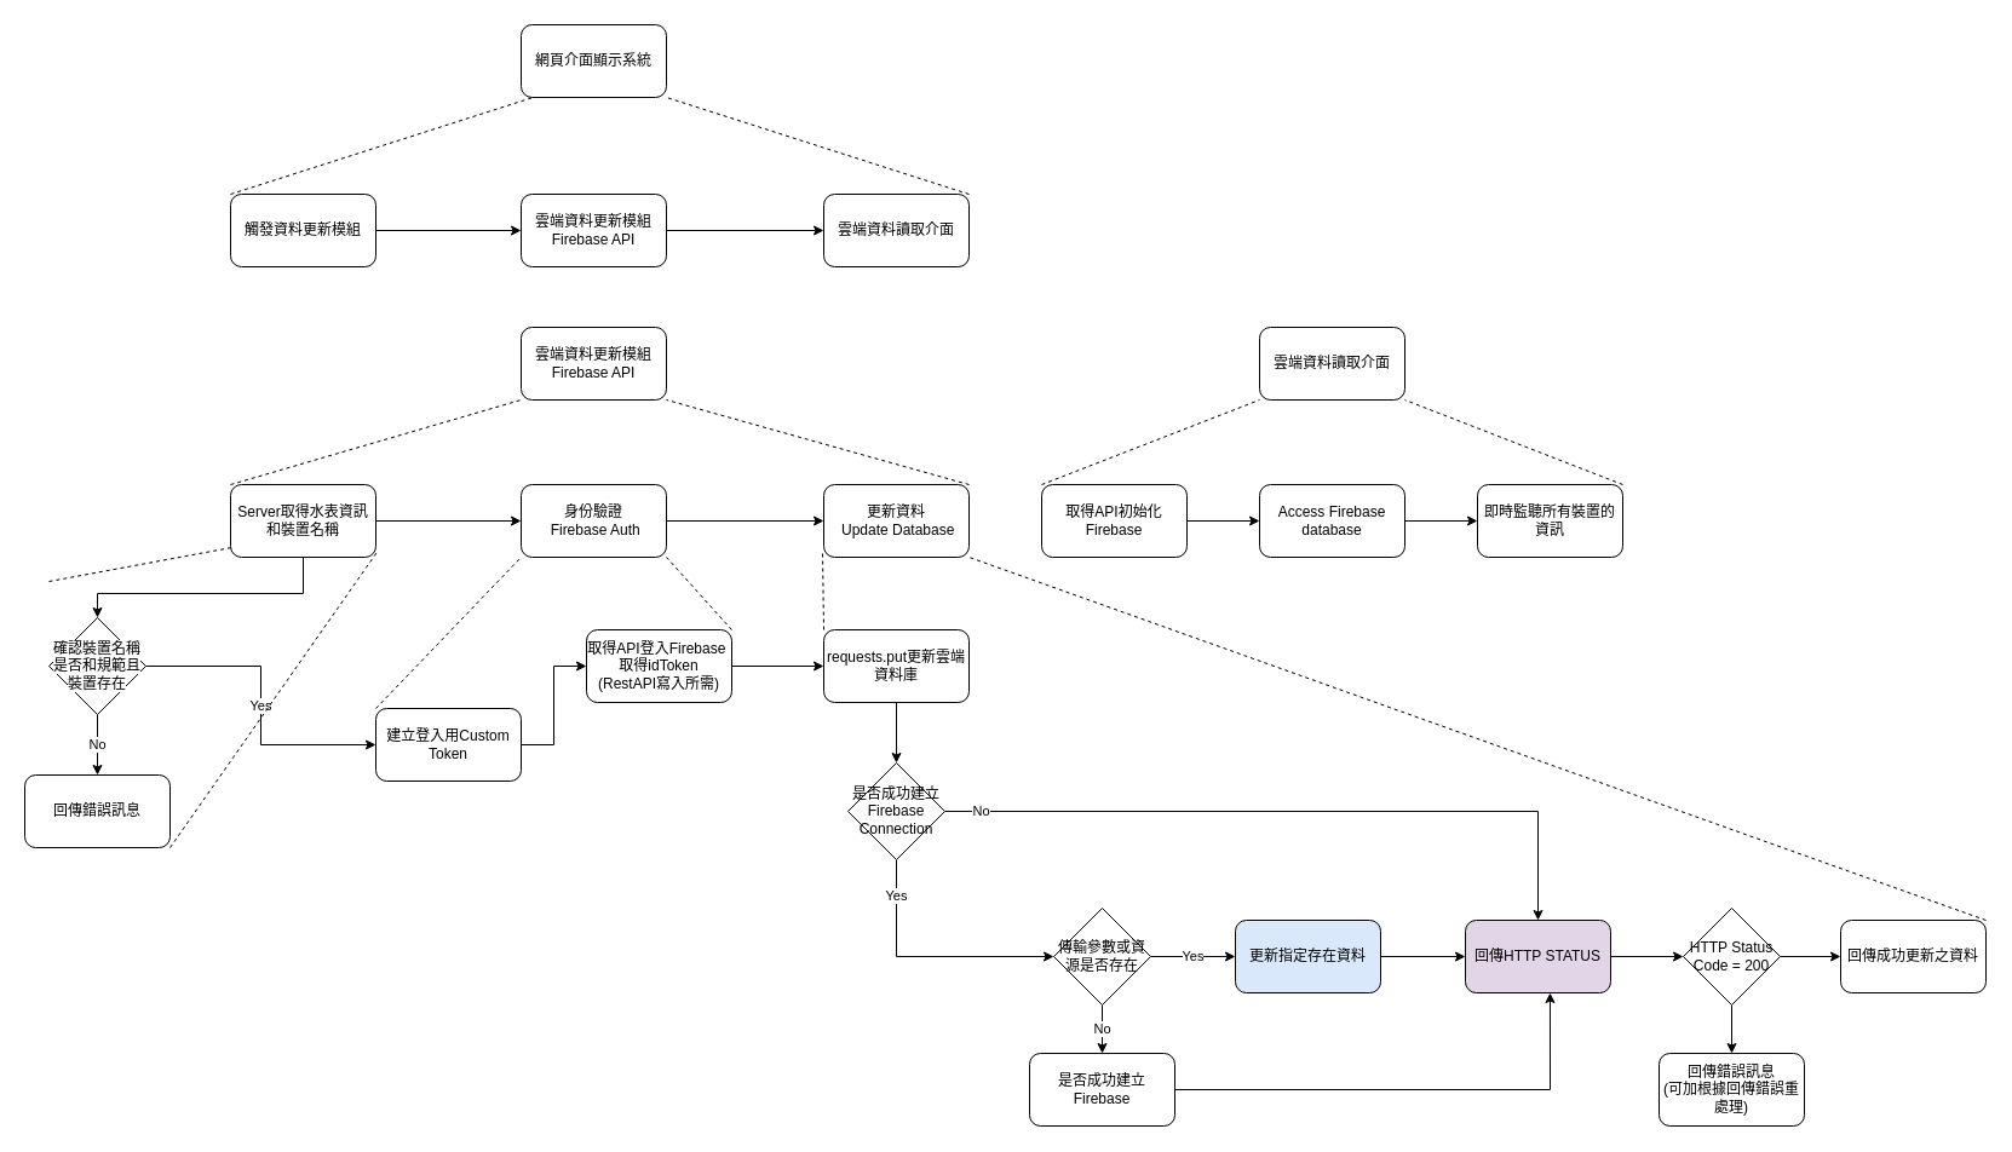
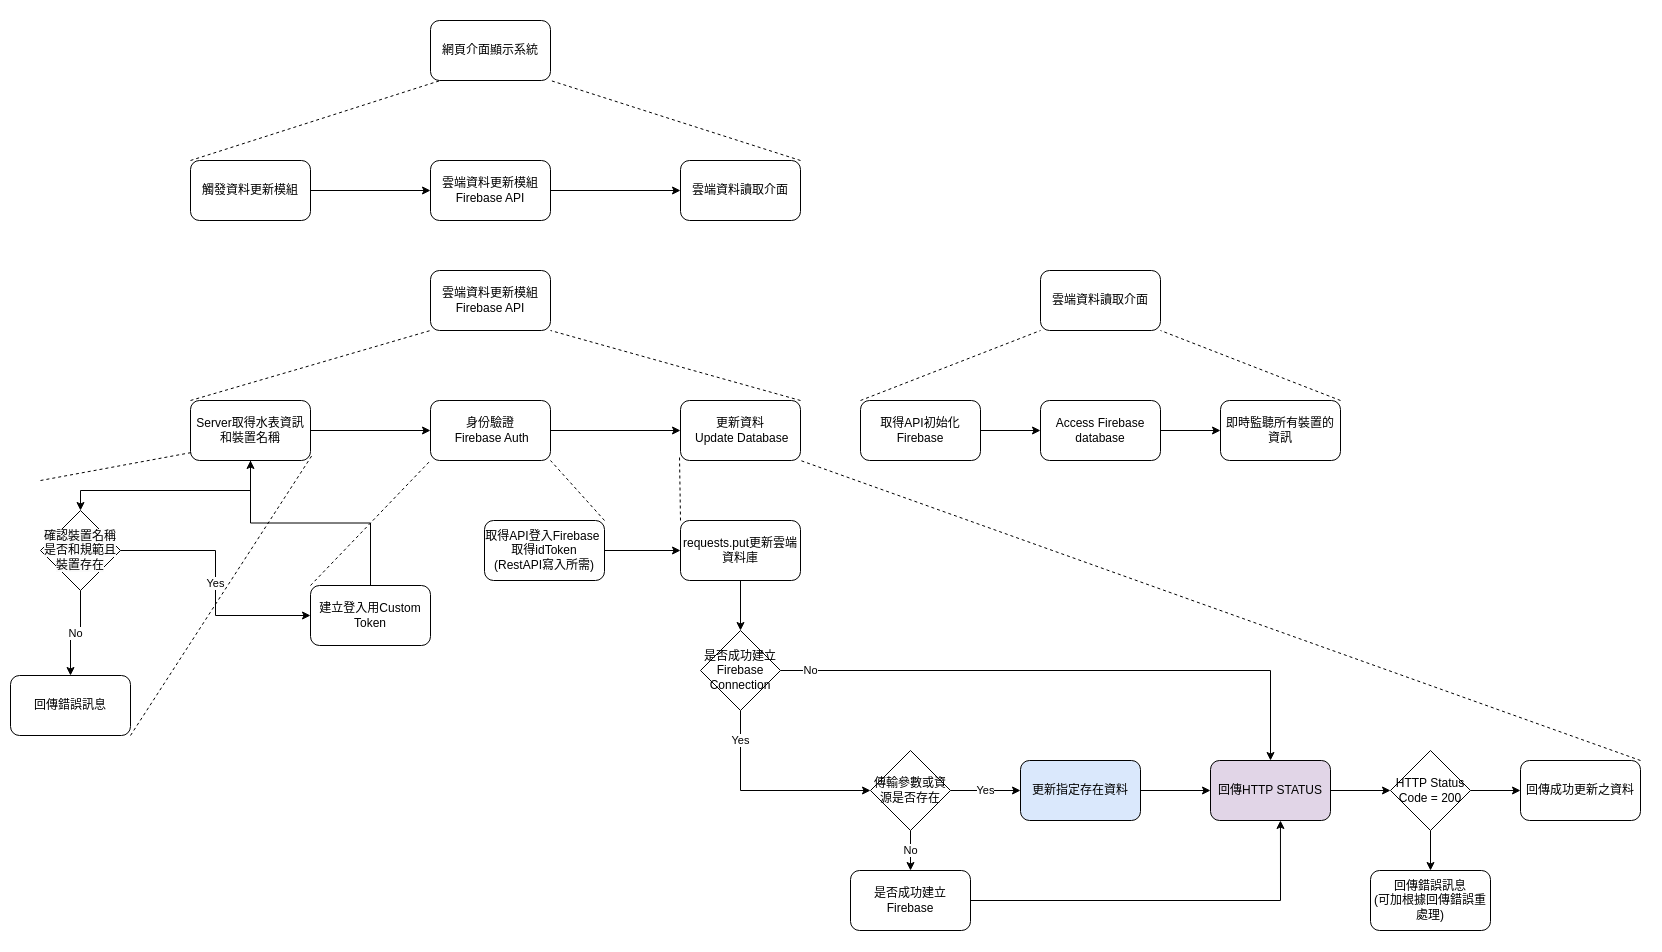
  <mxCell id="0" />
  <mxCell id="1" parent="0" />
  <mxCell id="2" value="網頁介面顯示系統" style="rounded=1;whiteSpace=wrap;html=1;" parent="1" vertex="1"><mxGeometry x="430" y="20" width="120" height="60" as="geometry" /></mxCell>
  <mxCell id="3" style="edgeStyle=orthogonalEdgeStyle;rounded=0;orthogonalLoop=1;jettySize=auto;html=1;" edge="1" parent="1" source="4" target="7"><mxGeometry relative="1" as="geometry" /></mxCell>
  <mxCell id="4" value="雲端資料更新模組&lt;div&gt;Firebase API&lt;br&gt;&lt;/div&gt;" style="rounded=1;whiteSpace=wrap;html=1;" parent="1" vertex="1"><mxGeometry x="430" y="160" width="120" height="60" as="geometry" /></mxCell>
  <mxCell id="5" style="edgeStyle=orthogonalEdgeStyle;rounded=0;orthogonalLoop=1;jettySize=auto;html=1;entryX=0;entryY=0.5;entryDx=0;entryDy=0;" parent="1" source="6" target="10" edge="1"><mxGeometry relative="1" as="geometry" /></mxCell>
  <mxCell id="6" value="取得API登入Firebase&amp;nbsp;&lt;div&gt;取得idToken&lt;/div&gt;&lt;div&gt;(RestAPI寫入所需)&lt;/div&gt;" style="rounded=1;whiteSpace=wrap;html=1;" parent="1" vertex="1"><mxGeometry x="484" y="520" width="120" height="60" as="geometry" /></mxCell>
  <mxCell id="7" value="雲端資料讀取介面" style="rounded=1;whiteSpace=wrap;html=1;" parent="1" vertex="1"><mxGeometry x="680" y="160" width="120" height="60" as="geometry" /></mxCell>
  <mxCell id="8" value="是否成功建立Firebase" style="rounded=1;whiteSpace=wrap;html=1;" parent="1" vertex="1"><mxGeometry x="850" y="870" width="120" height="60" as="geometry" /></mxCell>
  <mxCell id="9" style="edgeStyle=orthogonalEdgeStyle;rounded=0;orthogonalLoop=1;jettySize=auto;html=1;exitX=0.5;exitY=1;exitDx=0;exitDy=0;" parent="1" source="10" target="32" edge="1"><mxGeometry relative="1" as="geometry" /></mxCell>
  <mxCell id="10" value="requests.put更新雲端資料庫" style="rounded=1;whiteSpace=wrap;html=1;" parent="1" vertex="1"><mxGeometry x="680" y="520" width="120" height="60" as="geometry" /></mxCell>
  <mxCell id="11" style="edgeStyle=orthogonalEdgeStyle;rounded=0;orthogonalLoop=1;jettySize=auto;html=1;" edge="1" parent="1" source="12" target="4"><mxGeometry relative="1" as="geometry" /></mxCell>
  <mxCell id="12" value="觸發資料更新模組" style="rounded=1;whiteSpace=wrap;html=1;" parent="1" vertex="1"><mxGeometry y="160" width="120" height="60" as="geometry" x="190" /></mxCell>
  <mxCell id="13" style="edgeStyle=orthogonalEdgeStyle;rounded=0;orthogonalLoop=1;jettySize=auto;html=1;entryX=0.5;entryY=0;entryDx=0;entryDy=0;" edge="1" parent="1" source="15" target="20"><mxGeometry relative="1" as="geometry"><Array as="points"><mxPoint x="250" y="490" /><mxPoint x="80" y="490" /></Array></mxGeometry></mxCell>
  <mxCell id="14" style="edgeStyle=orthogonalEdgeStyle;rounded=0;orthogonalLoop=1;jettySize=auto;html=1;entryX=0;entryY=0.5;entryDx=0;entryDy=0;" edge="1" parent="1" source="15" target="26"><mxGeometry relative="1" as="geometry" /></mxCell>
  <mxCell id="15" value="Server取得水表資訊和裝置名稱" style="rounded=1;whiteSpace=wrap;html=1;" parent="1" vertex="1"><mxGeometry y="400" width="120" height="60" as="geometry" x="190" /></mxCell>
- <mxCell id="16" style="edgeStyle=orthogonalEdgeStyle;rounded=0;orthogonalLoop=1;jettySize=auto;html=1;entryX=0;entryY=0.5;entryDx=0;entryDy=0;" parent="1" source="17" target="6" edge="1"><mxGeometry relative="1" as="geometry" /></mxCell>
+ <mxCell id="16" style="edgeStyle=orthogonalEdgeStyle;rounded=0;orthogonalLoop=1;jettySize=auto;html=1;" parent="1" source="17" target="15" edge="1"><mxGeometry relative="1" as="geometry" /></mxCell>
  <mxCell id="17" value="建立登入用Custom Token" style="rounded=1;whiteSpace=wrap;html=1;" parent="1" vertex="1"><mxGeometry x="310" y="585" width="120" height="60" as="geometry" /></mxCell>
  <mxCell id="18" value="Yes" style="edgeStyle=orthogonalEdgeStyle;rounded=0;orthogonalLoop=1;jettySize=auto;html=1;entryX=0;entryY=0.5;entryDx=0;entryDy=0;" parent="1" source="20" target="17" edge="1"><mxGeometry relative="1" as="geometry"><mxPoint x="290" y="560" as="targetPoint" /></mxGeometry></mxCell>
  <mxCell id="19" value="No" style="edgeStyle=orthogonalEdgeStyle;rounded=0;orthogonalLoop=1;jettySize=auto;html=1;exitX=0.5;exitY=1;exitDx=0;exitDy=0;entryX=0.5;entryY=0;entryDx=0;entryDy=0;" parent="1" source="20" target="21" edge="1"><mxGeometry relative="1" as="geometry" /></mxCell>
  <mxCell id="20" value="&lt;meta charset=&quot;utf-8&quot;&gt;&lt;span style=&quot;color: rgb(0, 0, 0); font-family: Helvetica; font-size: 12px; font-style: normal; font-variant-ligatures: normal; font-variant-caps: normal; font-weight: 400; letter-spacing: normal; orphans: 2; text-align: center; text-indent: 0px; text-transform: none; widows: 2; word-spacing: 0px; -webkit-text-stroke-width: 0px; white-space: normal; background-color: rgb(251, 251, 251); text-decoration-thickness: initial; text-decoration-style: initial; text-decoration-color: initial; display: inline !important; float: none;&quot;&gt;確認裝置名稱是否和規範且裝置存在&lt;/span&gt;" style="rhombus;whiteSpace=wrap;html=1;" parent="1" vertex="1"><mxGeometry x="40" y="510" width="80" height="80" as="geometry" /></mxCell>
- <mxCell id="21" value="回傳錯誤訊息" style="rounded=1;whiteSpace=wrap;html=1;" parent="1" vertex="1"><mxGeometry x="20" y="640" width="120" height="60" as="geometry" /></mxCell>
+ <mxCell id="21" value="回傳錯誤訊息" style="rounded=1;whiteSpace=wrap;html=1;" parent="1" vertex="1"><mxGeometry x="10" y="675" width="120" height="60" as="geometry" /></mxCell>
  <mxCell id="22" value="No" style="edgeStyle=orthogonalEdgeStyle;rounded=0;orthogonalLoop=1;jettySize=auto;html=1;entryX=0.5;entryY=0;entryDx=0;entryDy=0;" parent="1" source="24" target="8" edge="1"><mxGeometry relative="1" as="geometry" /></mxCell>
  <mxCell id="23" value="Yes" style="edgeStyle=orthogonalEdgeStyle;rounded=0;orthogonalLoop=1;jettySize=auto;html=1;exitX=1;exitY=0.5;exitDx=0;exitDy=0;" parent="1" source="24" target="29" edge="1"><mxGeometry relative="1" as="geometry" /></mxCell>
  <mxCell id="24" value="傳輸參數或資源是否存在" style="rhombus;whiteSpace=wrap;html=1;" parent="1" vertex="1"><mxGeometry x="870" y="750" width="80" height="80" as="geometry" /></mxCell>
  <mxCell id="25" style="edgeStyle=orthogonalEdgeStyle;rounded=0;orthogonalLoop=1;jettySize=auto;html=1;entryX=0;entryY=0.5;entryDx=0;entryDy=0;" edge="1" parent="1" source="26" target="27"><mxGeometry relative="1" as="geometry" /></mxCell>
  <mxCell id="26" value="身份驗證&lt;div&gt;&amp;nbsp;Firebase Auth&lt;/div&gt;" style="rounded=1;whiteSpace=wrap;html=1;" parent="1" vertex="1"><mxGeometry x="430" y="400" width="120" height="60" as="geometry" /></mxCell>
  <mxCell id="27" value="更新資料&lt;br&gt;&lt;div&gt;&amp;nbsp;Update Database&lt;/div&gt;" style="rounded=1;whiteSpace=wrap;html=1;" parent="1" vertex="1"><mxGeometry x="680" y="400" width="120" height="60" as="geometry" /></mxCell>
  <mxCell id="28" style="edgeStyle=orthogonalEdgeStyle;rounded=0;orthogonalLoop=1;jettySize=auto;html=1;entryX=0;entryY=0.5;entryDx=0;entryDy=0;" parent="1" source="29" target="34" edge="1"><mxGeometry relative="1" as="geometry" /></mxCell>
  <mxCell id="29" value="更新指定存在資料" style="rounded=1;whiteSpace=wrap;html=1;fillColor=#dae8fc;" parent="1" vertex="1"><mxGeometry x="1020" y="760" width="120" height="60" as="geometry" /></mxCell>
  <mxCell id="30" value="Yes" style="edgeStyle=orthogonalEdgeStyle;rounded=0;orthogonalLoop=1;jettySize=auto;html=1;entryX=0;entryY=0.5;entryDx=0;entryDy=0;" parent="1" source="32" target="24" edge="1"><mxGeometry x="-0.714" relative="1" as="geometry"><mxPoint x="740" y="750" as="targetPoint" /><Array as="points"><mxPoint x="740" y="790" /></Array><mxPoint as="offset" /></mxGeometry></mxCell>
  <mxCell id="31" value="No" style="edgeStyle=orthogonalEdgeStyle;rounded=0;orthogonalLoop=1;jettySize=auto;html=1;entryX=0.5;entryY=0;entryDx=0;entryDy=0;" parent="1" source="32" target="34" edge="1"><mxGeometry x="-0.897" relative="1" as="geometry"><mxPoint x="1180" y="710" as="targetPoint" /><mxPoint as="offset" /></mxGeometry></mxCell>
  <mxCell id="32" value="是否成功建立Firebase Connection" style="rhombus;whiteSpace=wrap;html=1;" parent="1" vertex="1"><mxGeometry x="700" y="630" width="80" height="80" as="geometry" /></mxCell>
  <mxCell id="33" style="edgeStyle=orthogonalEdgeStyle;rounded=0;orthogonalLoop=1;jettySize=auto;html=1;entryX=0;entryY=0.5;entryDx=0;entryDy=0;" parent="1" source="34" target="37" edge="1"><mxGeometry relative="1" as="geometry" /></mxCell>
  <mxCell id="34" value="回傳HTTP STATUS" style="rounded=1;whiteSpace=wrap;html=1;fillColor=#e1d5e7;" parent="1" vertex="1"><mxGeometry x="1210" y="760" width="120" height="60" as="geometry" /></mxCell>
  <mxCell id="35" style="edgeStyle=orthogonalEdgeStyle;rounded=0;orthogonalLoop=1;jettySize=auto;html=1;entryX=0.5;entryY=0;entryDx=0;entryDy=0;" parent="1" source="37" target="38" edge="1"><mxGeometry relative="1" as="geometry" /></mxCell>
  <mxCell id="36" style="edgeStyle=orthogonalEdgeStyle;rounded=0;orthogonalLoop=1;jettySize=auto;html=1;entryX=0;entryY=0.5;entryDx=0;entryDy=0;" parent="1" source="37" target="39" edge="1"><mxGeometry relative="1" as="geometry" /></mxCell>
  <mxCell id="37" value="HTTP Status Code = 200" style="rhombus;whiteSpace=wrap;html=1;" parent="1" vertex="1"><mxGeometry x="1390" y="750" width="80" height="80" as="geometry" /></mxCell>
  <mxCell id="38" value="回傳錯誤訊息&lt;div&gt;(可加根據回傳錯誤重處理)&lt;/div&gt;" style="rounded=1;whiteSpace=wrap;html=1;" parent="1" vertex="1"><mxGeometry x="1370" y="870" width="120" height="60" as="geometry" /></mxCell>
  <mxCell id="39" value="回傳成功更新之資料" style="rounded=1;whiteSpace=wrap;html=1;" parent="1" vertex="1"><mxGeometry x="1520" y="760" width="120" height="60" as="geometry" /></mxCell>
  <mxCell id="40" value="" style="endArrow=none;dashed=1;html=1;rounded=0;entryX=0;entryY=1;entryDx=0;entryDy=0;exitX=0;exitY=0;exitDx=0;exitDy=0;" parent="1" source="15" edge="1"><mxGeometry width="50" height="50" relative="1" as="geometry"><mxPoint x="390" y="370" as="sourcePoint" /><mxPoint x="430" y="330" as="targetPoint" /></mxGeometry></mxCell>
  <mxCell id="41" value="" style="endArrow=none;dashed=1;html=1;rounded=0;entryX=1;entryY=1;entryDx=0;entryDy=0;exitX=1;exitY=0;exitDx=0;exitDy=0;" parent="1" source="27" edge="1"><mxGeometry width="50" height="50" relative="1" as="geometry"><mxPoint x="270" y="410" as="sourcePoint" /><mxPoint x="550" y="330" as="targetPoint" /></mxGeometry></mxCell>
  <mxCell id="42" style="edgeStyle=orthogonalEdgeStyle;rounded=0;orthogonalLoop=1;jettySize=auto;html=1;" parent="1" source="43" target="45" edge="1"><mxGeometry relative="1" as="geometry" /></mxCell>
  <mxCell id="43" value="取得API初始化Firebase" style="rounded=1;whiteSpace=wrap;html=1;" parent="1" vertex="1"><mxGeometry x="860" y="400" width="120" height="60" as="geometry" /></mxCell>
  <mxCell id="44" style="edgeStyle=orthogonalEdgeStyle;rounded=0;orthogonalLoop=1;jettySize=auto;html=1;entryX=0;entryY=0.5;entryDx=0;entryDy=0;" parent="1" source="45" target="46" edge="1"><mxGeometry relative="1" as="geometry" /></mxCell>
  <mxCell id="45" value="Access Firebase database" style="rounded=1;whiteSpace=wrap;html=1;" parent="1" vertex="1"><mxGeometry x="1040" y="400" width="120" height="60" as="geometry" /></mxCell>
  <mxCell id="46" value="即時監聽所有裝置的資訊" style="rounded=1;whiteSpace=wrap;html=1;" parent="1" vertex="1"><mxGeometry x="1220" y="400" width="120" height="60" as="geometry" /></mxCell>
  <mxCell id="47" value="" style="endArrow=none;dashed=1;html=1;rounded=0;entryX=0;entryY=1;entryDx=0;entryDy=0;exitX=0;exitY=0;exitDx=0;exitDy=0;" parent="1" source="43" edge="1" target="57"><mxGeometry width="50" height="50" relative="1" as="geometry"><mxPoint x="820" y="340" as="sourcePoint" /><mxPoint x="370" y="350" as="targetPoint" /></mxGeometry></mxCell>
  <mxCell id="48" value="" style="endArrow=none;dashed=1;html=1;rounded=0;entryX=1;entryY=1;entryDx=0;entryDy=0;exitX=1;exitY=0;exitDx=0;exitDy=0;" parent="1" source="46" target="57" edge="1"><mxGeometry width="50" height="50" relative="1" as="geometry"><mxPoint x="1280" y="380" as="sourcePoint" /><mxPoint x="1060" y="330" as="targetPoint" /></mxGeometry></mxCell>
  <mxCell id="49" value="雲端資料更新模組&lt;div&gt;Firebase API&lt;br&gt;&lt;/div&gt;" style="rounded=1;whiteSpace=wrap;html=1;" vertex="1" parent="1"><mxGeometry x="430" y="270" width="120" height="60" as="geometry" /></mxCell>
  <mxCell id="50" value="" style="endArrow=none;dashed=1;html=1;rounded=0;entryX=0.003;entryY=0.869;entryDx=0;entryDy=0;entryPerimeter=0;" edge="1" parent="1" target="15"><mxGeometry width="50" height="50" relative="1" as="geometry"><mxPoint x="40" y="480" as="sourcePoint" /><mxPoint y="450" as="targetPoint" x="190" /></mxGeometry></mxCell>
  <mxCell id="51" value="" style="endArrow=none;dashed=1;html=1;rounded=0;entryX=1.009;entryY=0.926;entryDx=0;entryDy=0;entryPerimeter=0;exitX=1;exitY=1;exitDx=0;exitDy=0;" edge="1" parent="1" source="21" target="15"><mxGeometry width="50" height="50" relative="1" as="geometry"><mxPoint x="170" y="488" as="sourcePoint" /><mxPoint x="310" y="460" as="targetPoint" /></mxGeometry></mxCell>
  <mxCell id="52" value="" style="endArrow=none;dashed=1;html=1;rounded=0;entryX=0;entryY=1;entryDx=0;entryDy=0;exitX=0;exitY=0;exitDx=0;exitDy=0;" edge="1" parent="1" source="17" target="26"><mxGeometry width="50" height="50" relative="1" as="geometry"><mxPoint x="270" y="488" as="sourcePoint" /><mxPoint x="410" y="460" as="targetPoint" /></mxGeometry></mxCell>
  <mxCell id="53" value="" style="endArrow=none;dashed=1;html=1;rounded=0;entryX=1;entryY=1;entryDx=0;entryDy=0;exitX=1;exitY=0;exitDx=0;exitDy=0;" edge="1" parent="1" source="6" target="26"><mxGeometry width="50" height="50" relative="1" as="geometry"><mxPoint x="690" y="510" as="sourcePoint" /><mxPoint x="510" y="479" as="targetPoint" /></mxGeometry></mxCell>
  <mxCell id="54" value="" style="endArrow=none;dashed=1;html=1;rounded=0;exitX=0;exitY=0;exitDx=0;exitDy=0;" edge="1" parent="1" source="10"><mxGeometry width="50" height="50" relative="1" as="geometry"><mxPoint x="510" y="539" as="sourcePoint" /><mxPoint x="679" y="455" as="targetPoint" /></mxGeometry></mxCell>
  <mxCell id="55" value="" style="endArrow=none;dashed=1;html=1;rounded=0;exitX=1;exitY=0;exitDx=0;exitDy=0;entryX=1;entryY=1;entryDx=0;entryDy=0;" edge="1" parent="1" source="39" target="27"><mxGeometry width="50" height="50" relative="1" as="geometry"><mxPoint x="771" y="525" as="sourcePoint" /><mxPoint x="770" y="460" as="targetPoint" /></mxGeometry></mxCell>
  <mxCell id="56" style="edgeStyle=orthogonalEdgeStyle;rounded=0;orthogonalLoop=1;jettySize=auto;html=1;entryX=0.583;entryY=1;entryDx=0;entryDy=0;entryPerimeter=0;" edge="1" parent="1" source="8" target="34"><mxGeometry relative="1" as="geometry" /></mxCell>
  <mxCell id="57" value="雲端資料讀取介面" style="rounded=1;whiteSpace=wrap;html=1;" vertex="1" parent="1"><mxGeometry x="1040" y="270" width="120" height="60" as="geometry" /></mxCell>
  <mxCell id="58" value="" style="endArrow=none;dashed=1;html=1;rounded=0;entryX=0.083;entryY=1;entryDx=0;entryDy=0;exitX=0;exitY=0;exitDx=0;exitDy=0;entryPerimeter=0;" edge="1" parent="1" source="12" target="2"><mxGeometry width="50" height="50" relative="1" as="geometry"><mxPoint y="150" as="sourcePoint" x="190" /><mxPoint x="430" y="80" as="targetPoint" /></mxGeometry></mxCell>
  <mxCell id="59" value="" style="endArrow=none;dashed=1;html=1;rounded=0;entryX=1;entryY=1;entryDx=0;entryDy=0;exitX=1;exitY=0;exitDx=0;exitDy=0;" edge="1" parent="1" source="7" target="2"><mxGeometry width="50" height="50" relative="1" as="geometry"><mxPoint x="200" y="170" as="sourcePoint" /><mxPoint x="450" y="90" as="targetPoint" /></mxGeometry></mxCell>
